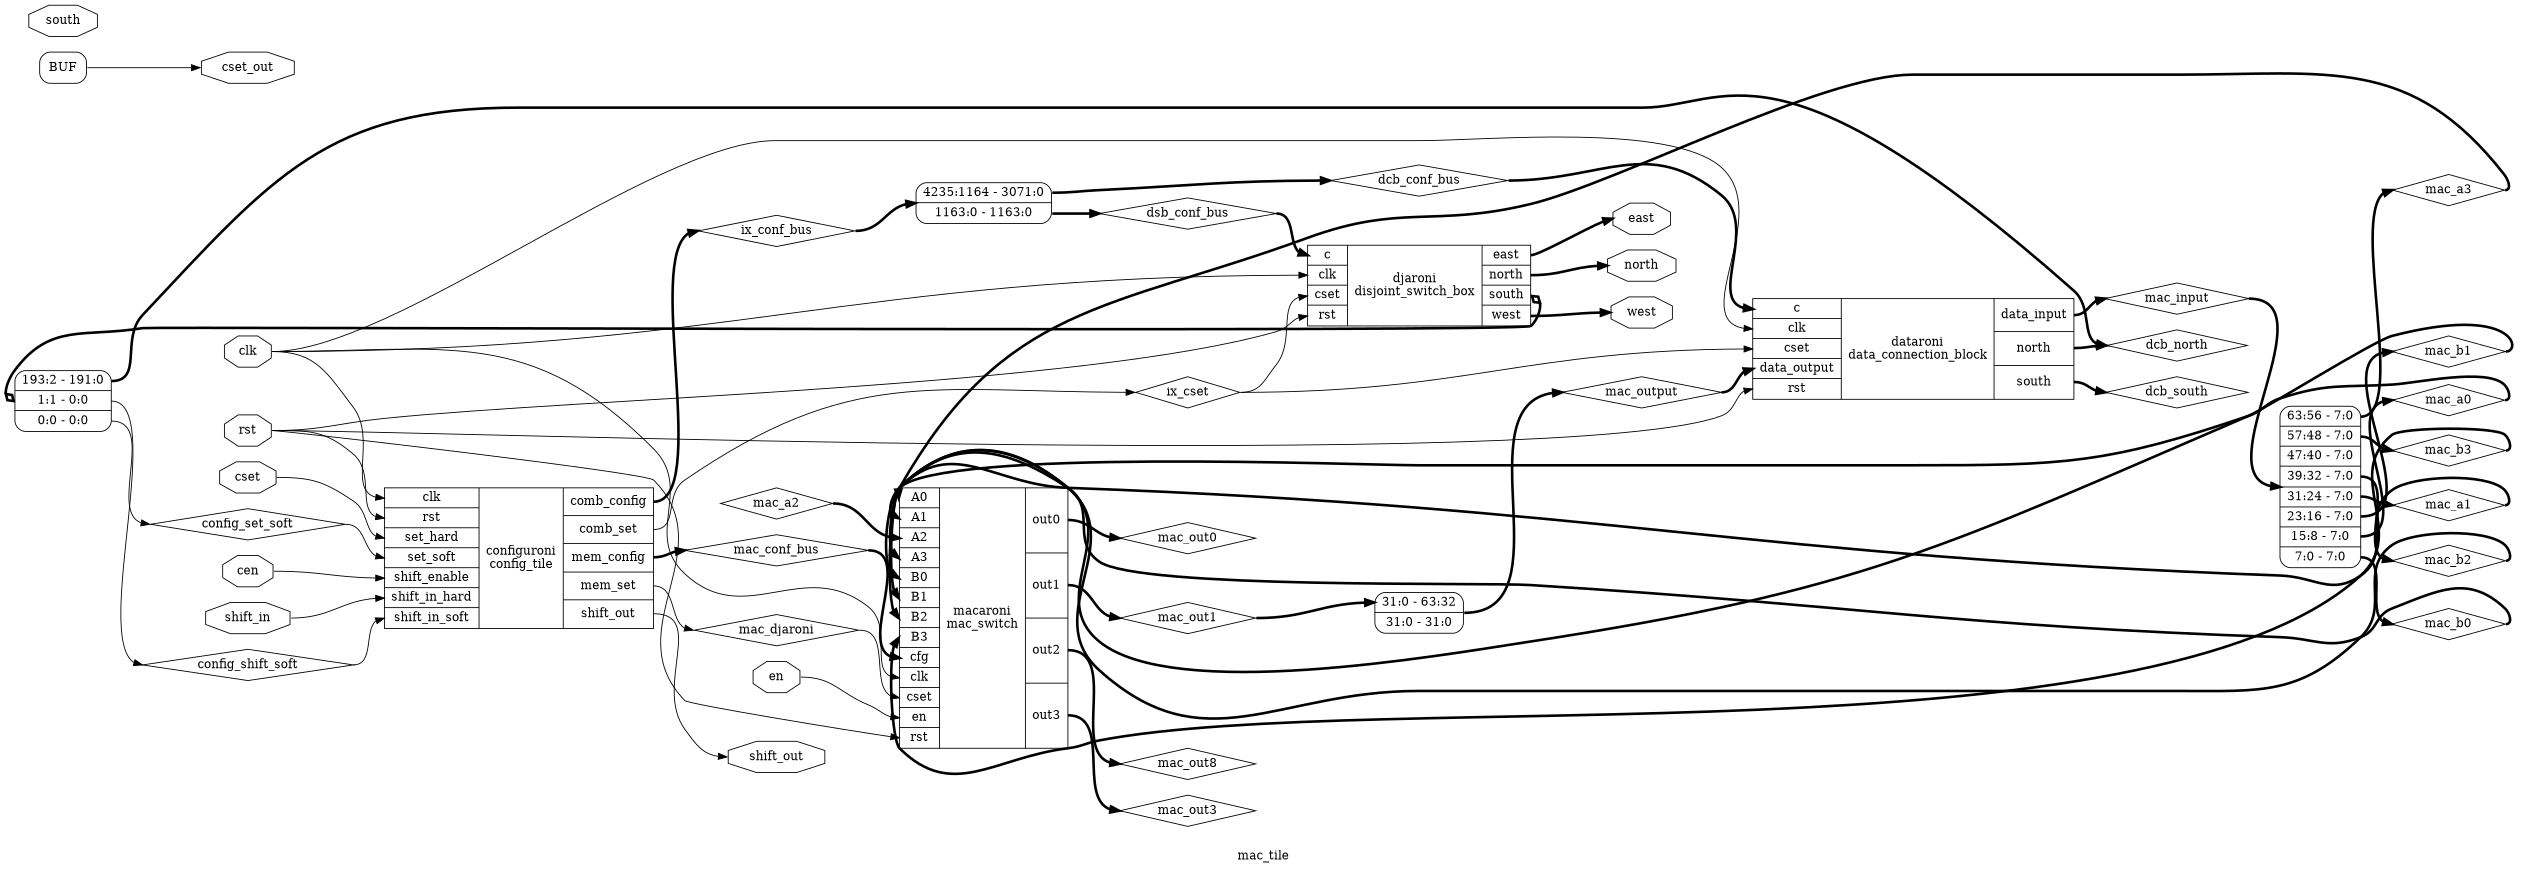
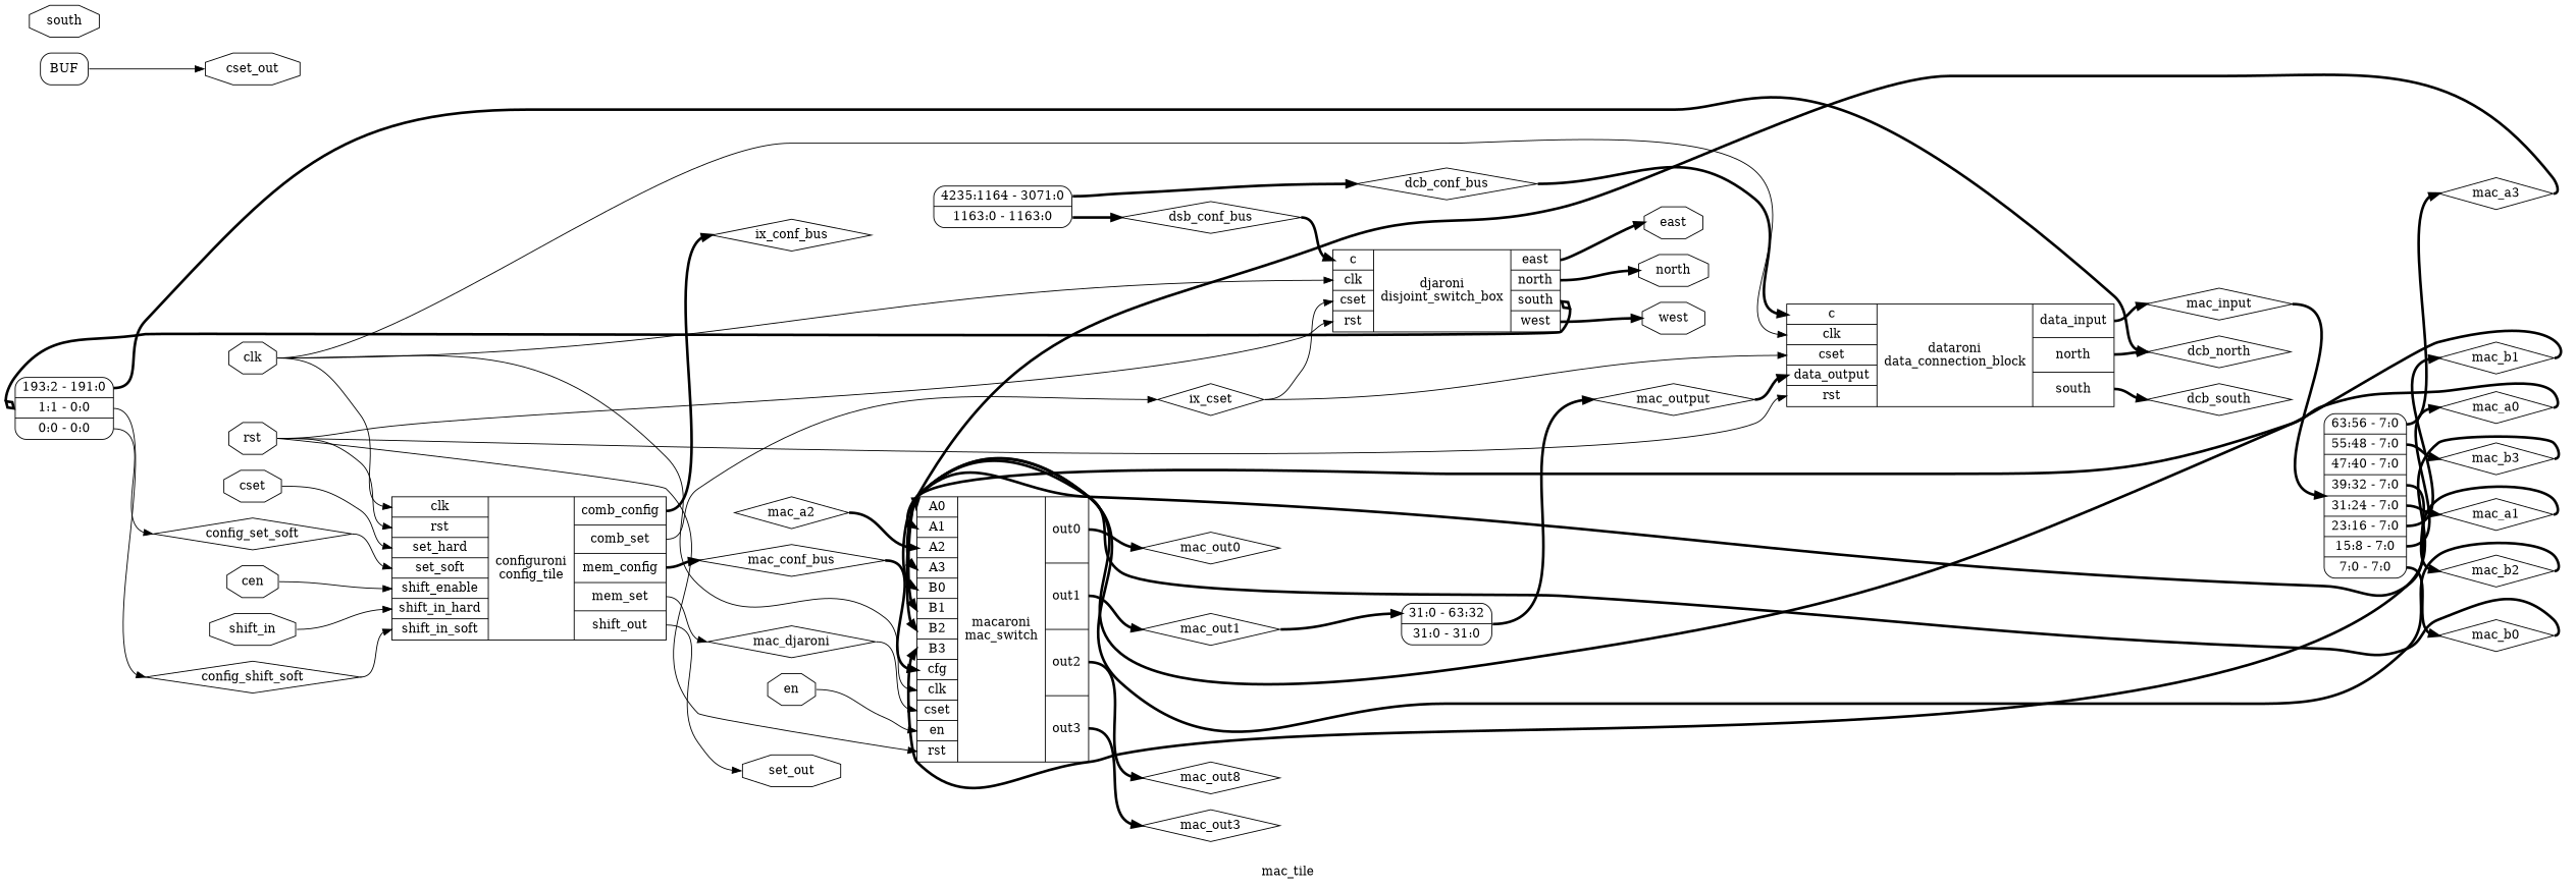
  digraph {
    label=mac_tile
    rankdir=LR
    remincross=true
    node [color=black fontcolor=black shape=diamond]
    edge [color=black headport=w style="setlinewidth(3)" tailport=e]
    n1 [label=mac_out3]
    n2 [label=mac_out8]
    n3 [label=mac_out1]
    n4 [label="<s1> 31:0 - 63:32 |<s0> 31:0 - 31:0 " shape=record style=rounded color="" fontcolor=""]
    n5 [label=mac_output]
    n6 [label=mac_out0]
    n7 [label=mac_b3]
    n8 [label="{{<p39> A0|<p40> A1|<p41> A2|<p42> A3|<p43> B0|<p44> B1|<p45> B2|<p46> B3|<p47> cfg|<p36> clk|<p32> cset|<p34> en|<p35> rst}|macaroni\nmac_switch|{<p48> out0|<p49> out1|<p50> out2|<p51> out3}}" shape=record color="" fontcolor=""]
    n9 [label=mac_a3]
    n10 [label=mac_b2]
    n11 [label=mac_a2]
    n12 [label=mac_b1]
    n13 [label=mac_a1]
    n14 [label=mac_b0]
    n15 [label=mac_a0]
    n16 [label="{{<p37> c|<p36> clk|<p32> cset|<p53> data_output|<p35> rst}|dataroni\ndata_connection_block|{<p54> data_input|<p28> north|<p27> south}}" shape=record color="" fontcolor=""]
    n17 [label=mac_input]
    n18 [label=dcb_south]
    n19 [label=dcb_north]
-   n20 [label="<s7> 63:56 - 7:0 |<s6> 57:48 - 7:0 |<s5> 47:40 - 7:0 |<s4> 39:32 - 7:0 |<s3> 31:24 - 7:0 |<s2> 23:16 - 7:0 |<s1> 15:8 - 7:0 |<s0> 7:0 - 7:0 " shape=record style=rounded color="" fontcolor=""]
+   n20 [label="<s7> 63:56 - 7:0 |<s6> 55:48 - 7:0 |<s5> 47:40 - 7:0 |<s4> 39:32 - 7:0 |<s3> 31:24 - 7:0 |<s2> 23:16 - 7:0 |<s1> 15:8 - 7:0 |<s0> 7:0 - 7:0 " shape=record style=rounded color="" fontcolor=""]
    n21 [label=config_set_soft]
    n22 [label="{{<p36> clk|<p35> rst|<p56> set_hard|<p57> set_soft|<p58> shift_enable|<p59> shift_in_hard|<p60> shift_in_soft}|configuroni\nconfig_tile|{<p61> comb_config|<p62> comb_set|<p63> mem_config|<p64> mem_set|<p29> shift_out}}" shape=record color="" fontcolor=""]
    n23 [label=mac_djaroni]
    n24 [label=mac_conf_bus]
    n25 [label=ix_cset]
    n26 [label=ix_conf_bus]
-   n27 [label=shift_out shape=octagon]
+   n27 [label=set_out shape=octagon]
    n28 [label=config_shift_soft]
    n29 [label=dsb_conf_bus]
    n30 [label="{{<p37> c|<p36> clk|<p32> cset|<p35> rst}|djaroni\ndisjoint_switch_box|{<p26> east|<p28> north|<p27> south|<p25> west}}" shape=record color="" fontcolor=""]
    n31 [label=west shape=octagon]
    n32 [label=east shape=octagon]
    n33 [label=north shape=octagon]
    n34 [label="<s2> 193:2 - 191:0 |<s1> 1:1 - 0:0 |<s0> 0:0 - 0:0 " shape=record style=rounded color="" fontcolor=""]
    n35 [label=dcb_conf_bus]
    n36 [label=BUF shape=box style=rounded color="" fontcolor=""]
    n37 [label=cset_out shape=octagon]
    n38 [label="<s1> 4235:1164 - 3071:0 |<s0> 1163:0 - 1163:0 " shape=record style=rounded color="" fontcolor=""]
    n39 [label=south shape=octagon]
    n40 [label=shift_in shape=octagon]
    n41 [label=cset shape=octagon]
    n42 [label=cen shape=octagon]
    n43 [label=en shape=octagon]
    n44 [label=rst shape=octagon]
    n45 [label=clk shape=octagon]
    n3 -> n4 [headport="s1:w"]
    n4 -> n5
    n5 -> n16 [headport="p53:w"]
    n7 -> n8 [headport="p46:w"]
    n8 -> n1 [tailport="p51:e"]
    n8 -> n2 [tailport="p50:e"]
    n8 -> n3 [tailport="p49:e"]
    n8 -> n6 [tailport="p48:e"]
    n9 -> n8 [headport="p42:w"]
    n10 -> n8 [headport="p45:w"]
    n11 -> n8 [headport="p41:w"]
    n12 -> n8 [headport="p44:w"]
    n13 -> n8 [headport="p40:w"]
    n14 -> n8 [headport="p43:w"]
    n15 -> n8 [headport="p39:w"]
    n16 -> n17 [tailport="p54:e"]
    n16 -> n18 [tailport="p27:e"]
    n16 -> n19 [tailport="p28:e"]
    n17 -> n20
    n20 -> n7 [tailport="s6:e"]
    n20 -> n9 [tailport="s7:e"]
    n20 -> n10 [tailport="s4:e"]
    n20 -> n12 [tailport="s2:e"]
    n20 -> n13 [tailport="s3:e"]
    n20 -> n14 [tailport="s0:e"]
    n20 -> n15 [tailport="s1:e"]
    n21 -> n22 [headport="p57:w" style=""]
    n22 -> n23 [tailport="p64:e" style=""]
    n22 -> n24 [tailport="p63:e"]
    n22 -> n25 [tailport="p62:e" style=""]
    n22 -> n26 [tailport="p61:e"]
    n22 -> n27 [tailport="p29:e" style=""]
    n23 -> n8 [headport="p32:w" style=""]
    n24 -> n8 [headport="p47:w"]
    n25 -> n16 [headport="p32:w" style=""]
    n25 -> n30 [headport="p32:w" style=""]
-   n26 -> n38
    n28 -> n22 [headport="p60:w" style=""]
    n29 -> n30 [headport="p37:w"]
    n30 -> n31 [tailport="p25:e"]
    n30 -> n32 [tailport="p26:e"]
    n30 -> n33 [tailport="p28:e"]
    n30 -> n34 [arrowhead=odiamond arrowtail=odiamond dir=both tailport="p27:e"]
    n34 -> n19 [tailport="s2:e"]
    n34 -> n21 [tailport="s0:e" style=""]
    n34 -> n28 [tailport="s1:e" style=""]
    n35 -> n16 [headport="p37:w"]
    n36 -> n37 [tailport="e:e" style=""]
    n38 -> n29 [tailport="s0:e"]
    n38 -> n35 [tailport="s1:e"]
    n40 -> n22 [headport="p59:w" style=""]
    n41 -> n22 [headport="p56:w" style=""]
    n42 -> n22 [headport="p58:w" style=""]
    n43 -> n8 [headport="p34:w" style=""]
    n44 -> n8 [headport="p35:w" style=""]
    n44 -> n16 [headport="p35:w" style=""]
    n44 -> n22 [headport="p35:w" style=""]
    n44 -> n30 [headport="p35:w" style=""]
    n45 -> n8 [headport="p36:w" style=""]
    n45 -> n16 [headport="p36:w" style=""]
    n45 -> n22 [headport="p36:w" style=""]
    n45 -> n30 [headport="p36:w" style=""]
  }
